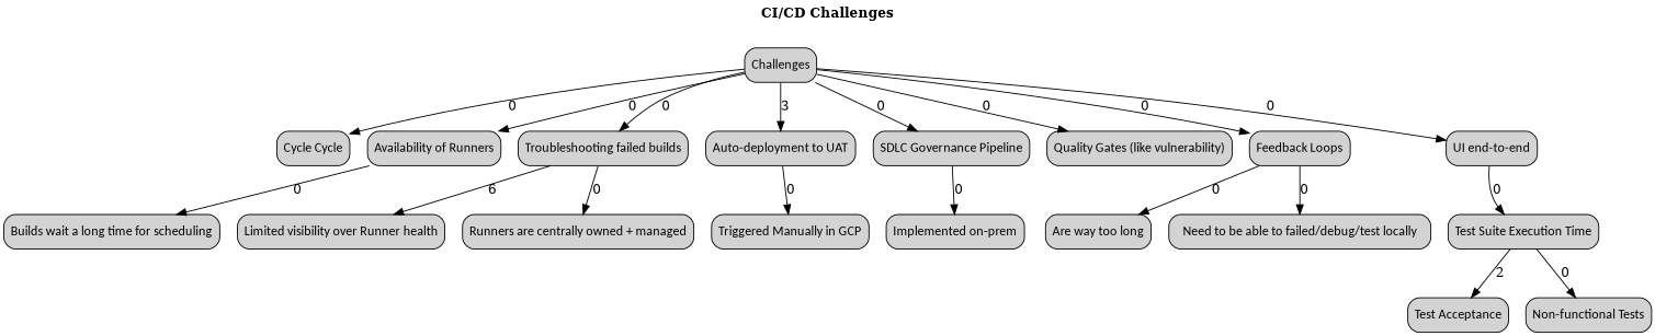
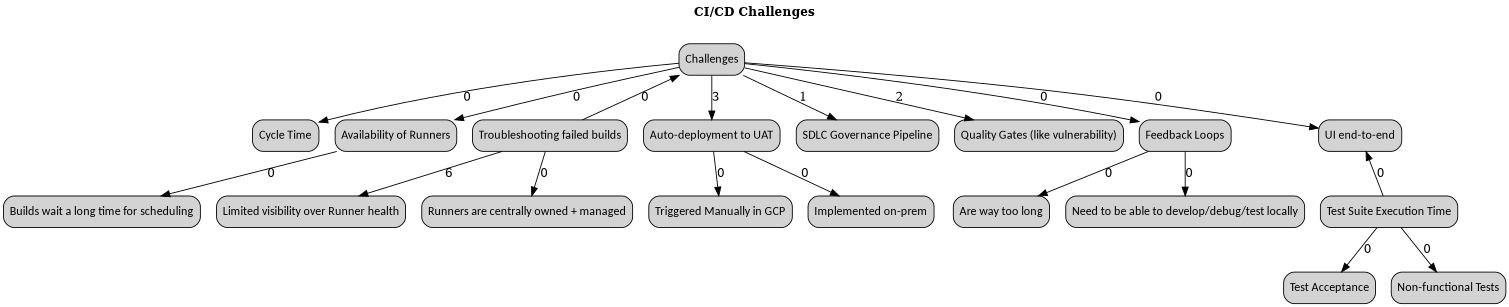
  digraph {
    label=<<b>CI/CD Challenges</b>>
    labelloc=t
    splines=true
    node [fontname=calibri margin="0.1,0.1" shape=rect style="filled,rounded"]
    Challenges
-   "Cycle Time" [label="Cycle Cycle"]
+   "Cycle Time"
    "Availability of Runners"
    "Troubleshooting failed builds"
    "Auto-deployment to UAT"
    "SDLC Governance Pipeline"
    "Quality Gates (like vulnerability)"
    "Feedback Loops"
    "UI end-to-end"
    "Builds wait a long time for scheduling"
    "Limited visibility over Runner health"
    "Runners are centrally owned + managed"
    "Test Suite Execution Time"
    "Test Acceptance"
    "Non-functional Tests"
    "Triggered Manually in GCP"
    "Implemented on-prem"
    "Are way too long"
-   "Need to be able to develop/debug/test locally" [label="Need to be able to failed/debug/test locally"]
+   "Need to be able to develop/debug/test locally"
    Challenges -> "Cycle Time" [label=0]
    Challenges -> "Availability of Runners" [label=0]
-   Challenges -> "Troubleshooting failed builds" [label=0]
+   "Troubleshooting failed builds" -> Challenges [label=0]
    Challenges -> "Auto-deployment to UAT" [label=3]
-   Challenges -> "SDLC Governance Pipeline" [label=0]
-   Challenges -> "Quality Gates (like vulnerability)" [label=0]
+   Challenges -> "SDLC Governance Pipeline" [label=1]
+   Challenges -> "Quality Gates (like vulnerability)" [label=2]
    Challenges -> "Feedback Loops" [label=0]
    Challenges -> "UI end-to-end" [label=0]
    "Availability of Runners" -> "Builds wait a long time for scheduling" [label=0]
    "Troubleshooting failed builds" -> "Limited visibility over Runner health" [label=6]
    "Troubleshooting failed builds" -> "Runners are centrally owned + managed" [label=0]
    "Auto-deployment to UAT" -> "Triggered Manually in GCP" [label=0]
-   "SDLC Governance Pipeline" -> "Implemented on-prem" [label=0]
+   "Auto-deployment to UAT" -> "Implemented on-prem" [label=0]
    "Feedback Loops" -> "Are way too long" [label=0]
    "Feedback Loops" -> "Need to be able to develop/debug/test locally" [label=0]
-   "UI end-to-end" -> "Test Suite Execution Time" [label=0]
-   "Test Suite Execution Time" -> "Test Acceptance" [label=2]
+   "Test Suite Execution Time" -> "UI end-to-end" [label=0]
+   "Test Suite Execution Time" -> "Test Acceptance" [label=0]
    "Test Suite Execution Time" -> "Non-functional Tests" [label=0]
  }
